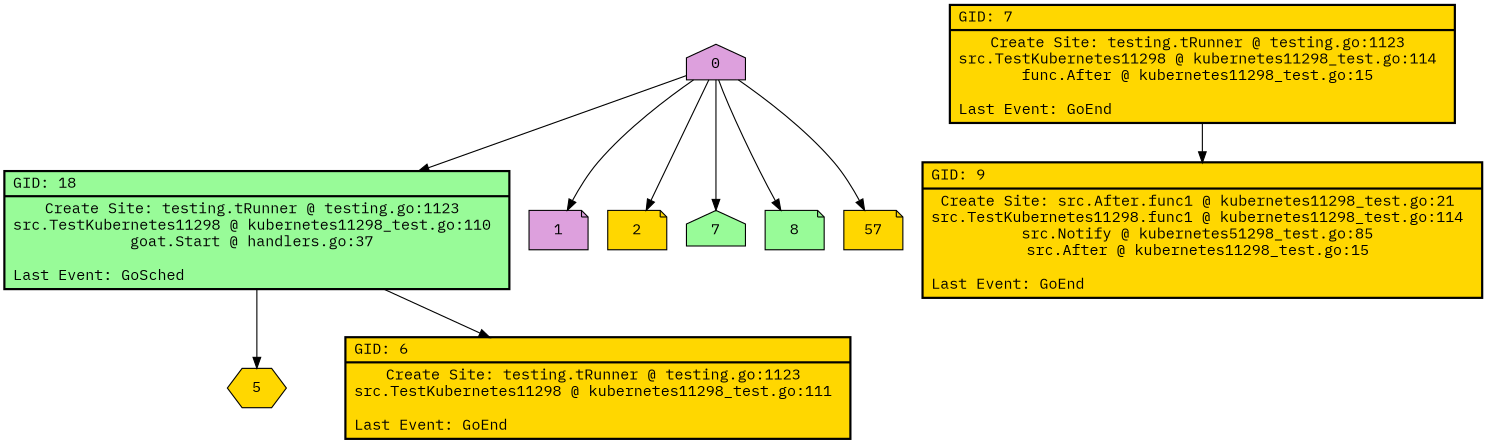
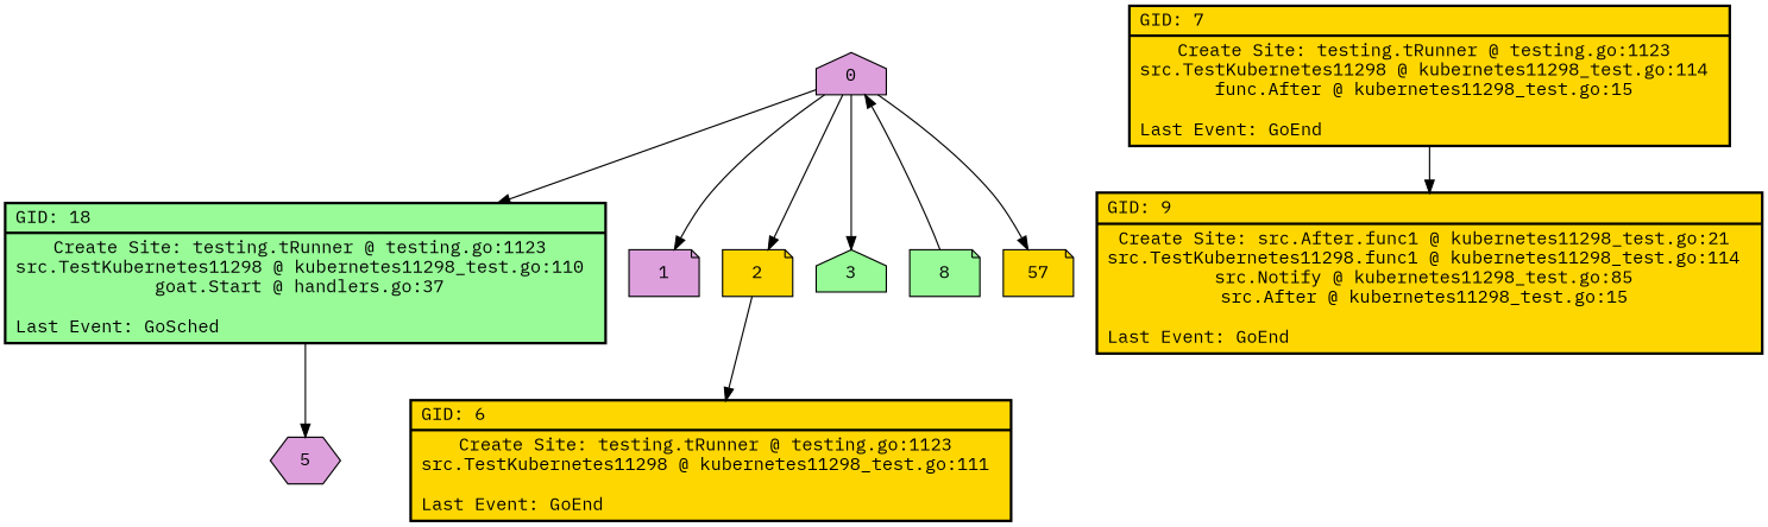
  digraph {
    fontname="IBM Plex Mono"
    node [fillcolor=gold fontname="IBM Plex Mono" shape=record style=filled]
    edge [fontname="IBM Plex Mono"]
    n1 [fillcolor=palegreen label="{ GID: 18\l | Create Site: testing.tRunner @ testing.go:1123 \nsrc.TestKubernetes11298 @ kubernetes11298_test.go:110 \ngoat.Start @ handlers.go:37 \n\lLast Event: GoSched\l }" style="bold,filled"]
    n2 [label="{ GID: 6\l | Create Site: testing.tRunner @ testing.go:1123 \nsrc.TestKubernetes11298 @ kubernetes11298_test.go:111 \n\lLast Event: GoEnd\l }" style="bold,filled"]
-   5 [shape=hexagon]
+   5 [fillcolor=plum shape=hexagon]
    n4 [label="{ GID: 7\l | Create Site: testing.tRunner @ testing.go:1123 \nsrc.TestKubernetes11298 @ kubernetes11298_test.go:114 \nfunc.After @ kubernetes11298_test.go:15 \n\lLast Event: GoEnd\l }" style="bold,filled"]
-   n5 [label="{ GID: 9\l | Create Site: src.After.func1 @ kubernetes11298_test.go:21 \nsrc.TestKubernetes11298.func1 @ kubernetes11298_test.go:114 \nsrc.Notify @ kubernetes51298_test.go:85 \nsrc.After @ kubernetes11298_test.go:15 \n\lLast Event: GoEnd\l }" style="bold,filled"]
+   n5 [label="{ GID: 9\l | Create Site: src.After.func1 @ kubernetes11298_test.go:21 \nsrc.TestKubernetes11298.func1 @ kubernetes11298_test.go:114 \nsrc.Notify @ kubernetes11298_test.go:85 \nsrc.After @ kubernetes11298_test.go:15 \n\lLast Event: GoEnd\l }" style="bold,filled"]
    0 [fillcolor=plum shape=house]
    1 [fillcolor=plum shape=note]
    2 [shape=note]
-   3 [fillcolor=palegreen shape=house label=7]
+   3 [fillcolor=palegreen shape=house]
    n10 [fillcolor=palegreen label=8 shape=note]
    n11 [label=57 shape=note]
-   n1 -> n2
+   2 -> n2
    n1 -> 5
    n4 -> n5
    0 -> n1
    0 -> 1
    0 -> 2
    0 -> 3
-   0 -> n10
+   n10 -> 0
    0 -> n11
  }
